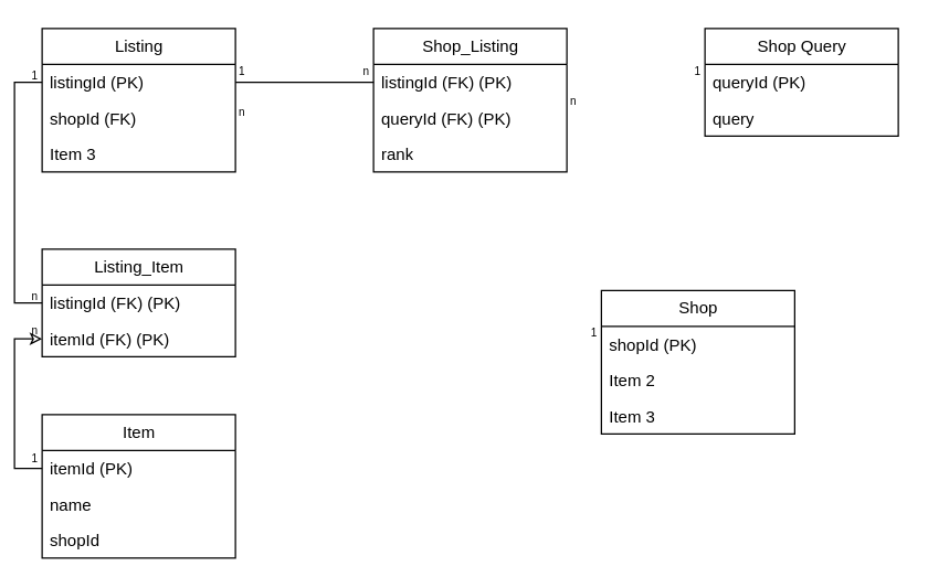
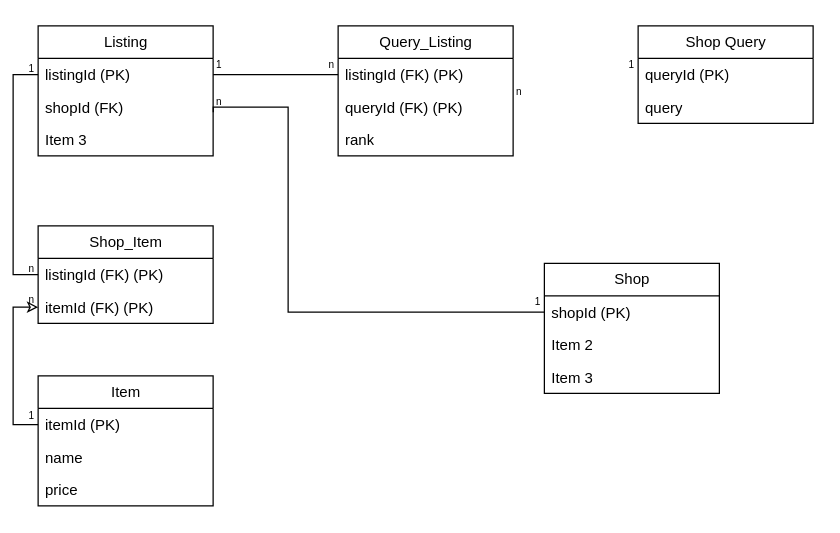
  <mxCell id="0" />
  <mxCell id="1" parent="0" />
  <mxCell id="2" value="Listing" style="swimlane;fontStyle=0;childLayout=stackLayout;horizontal=1;startSize=26;fillColor=none;horizontalStack=0;resizeParent=1;resizeParentMax=0;resizeLast=0;collapsible=1;marginBottom=0;html=1;" vertex="1" parent="1"><mxGeometry x="30" y="20" width="140" height="104" as="geometry" /></mxCell>
  <mxCell id="3" value="listingId (PK)" style="text;strokeColor=none;fillColor=none;align=left;verticalAlign=top;spacingLeft=4;spacingRight=4;overflow=hidden;rotatable=0;points=[[0,0.5],[1,0.5]];portConstraint=eastwest;whiteSpace=wrap;html=1;" vertex="1" parent="2"><mxGeometry y="26" width="140" height="26" as="geometry" /></mxCell>
  <mxCell id="4" value="shopId (FK)" style="text;strokeColor=none;fillColor=none;align=left;verticalAlign=top;spacingLeft=4;spacingRight=4;overflow=hidden;rotatable=0;points=[[0,0.5],[1,0.5]];portConstraint=eastwest;whiteSpace=wrap;html=1;" vertex="1" parent="2"><mxGeometry y="52" width="140" height="26" as="geometry" /></mxCell>
  <mxCell id="5" value="Item 3" style="text;strokeColor=none;fillColor=none;align=left;verticalAlign=top;spacingLeft=4;spacingRight=4;overflow=hidden;rotatable=0;points=[[0,0.5],[1,0.5]];portConstraint=eastwest;whiteSpace=wrap;html=1;" vertex="1" parent="2"><mxGeometry y="78" width="140" height="26" as="geometry" /></mxCell>
  <mxCell id="6" value="Shop Query" style="swimlane;fontStyle=0;childLayout=stackLayout;horizontal=1;startSize=26;fillColor=none;horizontalStack=0;resizeParent=1;resizeParentMax=0;resizeLast=0;collapsible=1;marginBottom=0;html=1;" vertex="1" parent="1"><mxGeometry x="510" y="20" width="140" height="78" as="geometry" /></mxCell>
  <mxCell id="7" value="queryId (PK)" style="text;strokeColor=none;fillColor=none;align=left;verticalAlign=top;spacingLeft=4;spacingRight=4;overflow=hidden;rotatable=0;points=[[0,0.5],[1,0.5]];portConstraint=eastwest;whiteSpace=wrap;html=1;" vertex="1" parent="6"><mxGeometry y="26" width="140" height="26" as="geometry" /></mxCell>
  <mxCell id="8" value="query" style="text;strokeColor=none;fillColor=none;align=left;verticalAlign=top;spacingLeft=4;spacingRight=4;overflow=hidden;rotatable=0;points=[[0,0.5],[1,0.5]];portConstraint=eastwest;whiteSpace=wrap;html=1;" vertex="1" parent="6"><mxGeometry y="52" width="140" height="26" as="geometry" /></mxCell>
- <mxCell id="9" value="Shop_Listing" style="swimlane;fontStyle=0;childLayout=stackLayout;horizontal=1;startSize=26;fillColor=none;horizontalStack=0;resizeParent=1;resizeParentMax=0;resizeLast=0;collapsible=1;marginBottom=0;html=1;" vertex="1" parent="1"><mxGeometry x="270" y="20" width="140" height="104" as="geometry" /></mxCell>
+ <mxCell id="9" value="Query_Listing" style="swimlane;fontStyle=0;childLayout=stackLayout;horizontal=1;startSize=26;fillColor=none;horizontalStack=0;resizeParent=1;resizeParentMax=0;resizeLast=0;collapsible=1;marginBottom=0;html=1;" vertex="1" parent="1"><mxGeometry x="270" y="20" width="140" height="104" as="geometry" /></mxCell>
  <mxCell id="10" value="listingId (FK) (PK)" style="text;strokeColor=none;fillColor=none;align=left;verticalAlign=top;spacingLeft=4;spacingRight=4;overflow=hidden;rotatable=0;points=[[0,0.5],[1,0.5]];portConstraint=eastwest;whiteSpace=wrap;html=1;" vertex="1" parent="9"><mxGeometry y="26" width="140" height="26" as="geometry" /></mxCell>
  <mxCell id="11" value="queryId (FK) (PK)" style="text;strokeColor=none;fillColor=none;align=left;verticalAlign=top;spacingLeft=4;spacingRight=4;overflow=hidden;rotatable=0;points=[[0,0.5],[1,0.5]];portConstraint=eastwest;whiteSpace=wrap;html=1;" vertex="1" parent="9"><mxGeometry y="52" width="140" height="26" as="geometry" /></mxCell>
  <mxCell id="12" value="rank" style="text;strokeColor=none;fillColor=none;align=left;verticalAlign=top;spacingLeft=4;spacingRight=4;overflow=hidden;rotatable=0;points=[[0,0.5],[1,0.5]];portConstraint=eastwest;whiteSpace=wrap;html=1;" vertex="1" parent="9"><mxGeometry y="78" width="140" height="26" as="geometry" /></mxCell>
  <mxCell id="13" style="edgeStyle=orthogonalEdgeStyle;rounded=0;orthogonalLoop=1;jettySize=auto;html=1;exitX=1;exitY=0.5;exitDx=0;exitDy=0;entryX=0;entryY=0.5;entryDx=0;entryDy=0;endArrow=none;endFill=0;" edge="1" parent="1" source="3" target="10"><mxGeometry relative="1" as="geometry" /></mxCell>
  <mxCell id="14" value="&lt;font style=&quot;font-size: 8px;&quot;&gt;1&lt;/font&gt;" style="text;html=1;strokeColor=none;fillColor=none;align=center;verticalAlign=middle;whiteSpace=wrap;rounded=0;" vertex="1" parent="1"><mxGeometry x="170" y="40" width="10" height="20" as="geometry" /></mxCell>
  <mxCell id="15" value="&lt;font style=&quot;font-size: 8px;&quot;&gt;n&lt;/font&gt;" style="text;html=1;strokeColor=none;fillColor=none;align=center;verticalAlign=middle;whiteSpace=wrap;rounded=0;" vertex="1" parent="1"><mxGeometry x="260" y="40" width="10" height="20" as="geometry" /></mxCell>
  <mxCell id="16" value="&lt;font style=&quot;font-size: 8px;&quot;&gt;1&lt;/font&gt;" style="text;html=1;strokeColor=none;fillColor=none;align=center;verticalAlign=middle;whiteSpace=wrap;rounded=0;" vertex="1" parent="1"><mxGeometry x="500" y="40" width="10" height="20" as="geometry" /></mxCell>
  <mxCell id="17" value="&lt;font style=&quot;font-size: 8px;&quot;&gt;n&lt;/font&gt;" style="text;html=1;strokeColor=none;fillColor=none;align=center;verticalAlign=middle;whiteSpace=wrap;rounded=0;" vertex="1" parent="1"><mxGeometry x="410" y="62" width="10" height="20" as="geometry" /></mxCell>
  <mxCell id="18" value="Shop" style="swimlane;fontStyle=0;childLayout=stackLayout;horizontal=1;startSize=26;fillColor=none;horizontalStack=0;resizeParent=1;resizeParentMax=0;resizeLast=0;collapsible=1;marginBottom=0;html=1;" vertex="1" parent="1"><mxGeometry x="435" y="210" width="140" height="104" as="geometry" /></mxCell>
  <mxCell id="19" value="shopId (PK)" style="text;strokeColor=none;fillColor=none;align=left;verticalAlign=top;spacingLeft=4;spacingRight=4;overflow=hidden;rotatable=0;points=[[0,0.5],[1,0.5]];portConstraint=eastwest;whiteSpace=wrap;html=1;" vertex="1" parent="18"><mxGeometry y="26" width="140" height="26" as="geometry" /></mxCell>
  <mxCell id="20" value="Item 2" style="text;strokeColor=none;fillColor=none;align=left;verticalAlign=top;spacingLeft=4;spacingRight=4;overflow=hidden;rotatable=0;points=[[0,0.5],[1,0.5]];portConstraint=eastwest;whiteSpace=wrap;html=1;" vertex="1" parent="18"><mxGeometry y="52" width="140" height="26" as="geometry" /></mxCell>
  <mxCell id="21" value="Item 3" style="text;strokeColor=none;fillColor=none;align=left;verticalAlign=top;spacingLeft=4;spacingRight=4;overflow=hidden;rotatable=0;points=[[0,0.5],[1,0.5]];portConstraint=eastwest;whiteSpace=wrap;html=1;" vertex="1" parent="18"><mxGeometry y="78" width="140" height="26" as="geometry" /></mxCell>
  <mxCell id="22" value="Item" style="swimlane;fontStyle=0;childLayout=stackLayout;horizontal=1;startSize=26;fillColor=none;horizontalStack=0;resizeParent=1;resizeParentMax=0;resizeLast=0;collapsible=1;marginBottom=0;html=1;" vertex="1" parent="1"><mxGeometry x="30" y="300" width="140" height="104" as="geometry" /></mxCell>
  <mxCell id="23" value="itemId (PK)" style="text;strokeColor=none;fillColor=none;align=left;verticalAlign=top;spacingLeft=4;spacingRight=4;overflow=hidden;rotatable=0;points=[[0,0.5],[1,0.5]];portConstraint=eastwest;whiteSpace=wrap;html=1;" vertex="1" parent="22"><mxGeometry y="26" width="140" height="26" as="geometry" /></mxCell>
  <mxCell id="24" value="name" style="text;strokeColor=none;fillColor=none;align=left;verticalAlign=top;spacingLeft=4;spacingRight=4;overflow=hidden;rotatable=0;points=[[0,0.5],[1,0.5]];portConstraint=eastwest;whiteSpace=wrap;html=1;" vertex="1" parent="22"><mxGeometry y="52" width="140" height="26" as="geometry" /></mxCell>
- <mxCell id="25" value="shopId" style="text;strokeColor=none;fillColor=none;align=left;verticalAlign=top;spacingLeft=4;spacingRight=4;overflow=hidden;rotatable=0;points=[[0,0.5],[1,0.5]];portConstraint=eastwest;whiteSpace=wrap;html=1;" vertex="1" parent="22"><mxGeometry y="78" width="140" height="26" as="geometry" /></mxCell>
- <mxCell id="26" value="Listing_Item" style="swimlane;fontStyle=0;childLayout=stackLayout;horizontal=1;startSize=26;fillColor=none;horizontalStack=0;resizeParent=1;resizeParentMax=0;resizeLast=0;collapsible=1;marginBottom=0;html=1;" vertex="1" parent="1"><mxGeometry x="30" y="180" width="140" height="78" as="geometry" /></mxCell>
+ <mxCell id="25" value="price" style="text;strokeColor=none;fillColor=none;align=left;verticalAlign=top;spacingLeft=4;spacingRight=4;overflow=hidden;rotatable=0;points=[[0,0.5],[1,0.5]];portConstraint=eastwest;whiteSpace=wrap;html=1;" vertex="1" parent="22"><mxGeometry y="78" width="140" height="26" as="geometry" /></mxCell>
+ <mxCell id="26" value="Shop_Item" style="swimlane;fontStyle=0;childLayout=stackLayout;horizontal=1;startSize=26;fillColor=none;horizontalStack=0;resizeParent=1;resizeParentMax=0;resizeLast=0;collapsible=1;marginBottom=0;html=1;" vertex="1" parent="1"><mxGeometry x="30" y="180" width="140" height="78" as="geometry" /></mxCell>
  <mxCell id="27" value="listingId (FK) (PK)" style="text;strokeColor=none;fillColor=none;align=left;verticalAlign=top;spacingLeft=4;spacingRight=4;overflow=hidden;rotatable=0;points=[[0,0.5],[1,0.5]];portConstraint=eastwest;whiteSpace=wrap;html=1;" vertex="1" parent="26"><mxGeometry y="26" width="140" height="26" as="geometry" /></mxCell>
  <mxCell id="28" value="itemId (FK) (PK)" style="text;strokeColor=none;fillColor=none;align=left;verticalAlign=top;spacingLeft=4;spacingRight=4;overflow=hidden;rotatable=0;points=[[0,0.5],[1,0.5]];portConstraint=eastwest;whiteSpace=wrap;html=1;" vertex="1" parent="26"><mxGeometry y="52" width="140" height="26" as="geometry" /></mxCell>
+ <mxCell id="29" style="edgeStyle=orthogonalEdgeStyle;rounded=0;orthogonalLoop=1;jettySize=auto;html=1;entryX=0;entryY=0.5;entryDx=0;entryDy=0;fontSize=8;endArrow=none;endFill=0;exitX=1.001;exitY=0.656;exitDx=0;exitDy=0;exitPerimeter=0;" edge="1" parent="1" source="4" target="19"><mxGeometry relative="1" as="geometry"><Array as="points"><mxPoint x="170" y="85" /><mxPoint x="230" y="85" /><mxPoint x="230" y="249" /></Array></mxGeometry></mxCell>
  <mxCell id="30" style="edgeStyle=orthogonalEdgeStyle;rounded=0;orthogonalLoop=1;jettySize=auto;html=1;entryX=0;entryY=0.5;entryDx=0;entryDy=0;fontSize=8;endArrow=classic;endFill=0;" edge="1" parent="1" source="23" target="28"><mxGeometry relative="1" as="geometry" /></mxCell>
  <mxCell id="31" style="edgeStyle=orthogonalEdgeStyle;rounded=0;orthogonalLoop=1;jettySize=auto;html=1;entryX=0;entryY=0.5;entryDx=0;entryDy=0;fontSize=8;endArrow=none;endFill=0;" edge="1" parent="1" source="27" target="3"><mxGeometry relative="1" as="geometry" /></mxCell>
  <mxCell id="32" value="&lt;font style=&quot;font-size: 8px;&quot;&gt;n&lt;/font&gt;" style="text;html=1;strokeColor=none;fillColor=none;align=center;verticalAlign=middle;whiteSpace=wrap;rounded=0;" vertex="1" parent="1"><mxGeometry x="170" y="70" width="10" height="20" as="geometry" /></mxCell>
  <mxCell id="33" value="&lt;font style=&quot;font-size: 8px;&quot;&gt;1&lt;/font&gt;" style="text;html=1;strokeColor=none;fillColor=none;align=center;verticalAlign=middle;whiteSpace=wrap;rounded=0;" vertex="1" parent="1"><mxGeometry x="425" y="230" width="10" height="20" as="geometry" /></mxCell>
  <mxCell id="34" value="&lt;font style=&quot;font-size: 8px;&quot;&gt;n&lt;/font&gt;" style="text;html=1;strokeColor=none;fillColor=none;align=center;verticalAlign=middle;whiteSpace=wrap;rounded=0;" vertex="1" parent="1"><mxGeometry x="20" y="205" width="10" height="15" as="geometry" /></mxCell>
  <mxCell id="35" value="&lt;font style=&quot;font-size: 8px;&quot;&gt;1&lt;/font&gt;" style="text;html=1;strokeColor=none;fillColor=none;align=center;verticalAlign=middle;whiteSpace=wrap;rounded=0;" vertex="1" parent="1"><mxGeometry x="20" y="45" width="10" height="15" as="geometry" /></mxCell>
  <mxCell id="36" value="&lt;font style=&quot;font-size: 8px;&quot;&gt;1&lt;/font&gt;" style="text;html=1;strokeColor=none;fillColor=none;align=center;verticalAlign=middle;whiteSpace=wrap;rounded=0;" vertex="1" parent="1"><mxGeometry x="20" y="323" width="10" height="15" as="geometry" /></mxCell>
  <mxCell id="37" value="&lt;font style=&quot;font-size: 8px;&quot;&gt;n&lt;/font&gt;" style="text;html=1;strokeColor=none;fillColor=none;align=center;verticalAlign=middle;whiteSpace=wrap;rounded=0;" vertex="1" parent="1"><mxGeometry x="20" y="230" width="10" height="15" as="geometry" /></mxCell>
